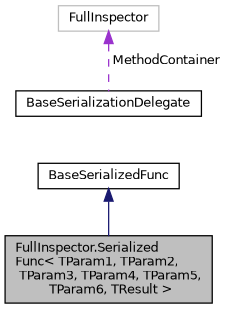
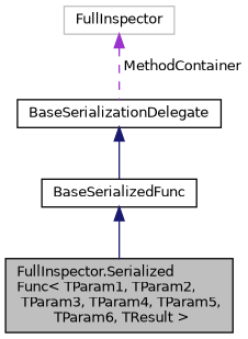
  digraph {
    node [color=black fillcolor=white fontname=Helvetica fontsize=10 shape=record style=filled]
    edge [color=midnightblue dir=back fontname=Helvetica fontsize=10 labelfontname=Helvetica labelfontsize=10 style=solid]
    n1 [fillcolor=grey75 fontcolor=black height=0.2 label="FullInspector.Serialized\lFunc\< TParam1, TParam2,\l TParam3, TParam4, TParam5,\l TParam6, TResult \>" width=0.4]
    n2 [height=0.2 label=BaseSerializedFunc width=0.4]
    n3 [height=0.2 label=BaseSerializationDelegate width=0.4]
    n4 [color=grey75 height=0.2 label=FullInspector width=0.4]
    n2 -> n1
+   n3 -> n2
    n4 -> n3 [color=darkorchid3 label=" MethodContainer" style=dashed]
  }
